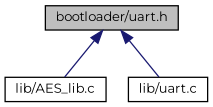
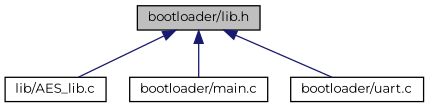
  digraph {
    fontname=Montserrat
    node [color=black fillcolor=white fontname=Montserrat fontsize=10 shape=record style=filled]
    edge [color=midnightblue dir=back fontname=Montserrat fontsize=10 labelfontname=Helvetica labelfontsize=10 style=solid]
-   n1 [fillcolor=grey75 fontcolor=black height=0.2 label="bootloader/uart.h" width=0.4]
+   n1 [fillcolor=grey75 fontcolor=black height=0.2 label="bootloader/lib.h" width=0.4]
    n2 [height=0.2 label="lib/AES_lib.c" width=0.4]
-   n4 [height=0.2 label="lib/uart.c" width=0.4]
+   n3 [height=0.2 label="bootloader/main.c" width=0.4]
+   n4 [height=0.2 label="bootloader/uart.c" width=0.4]
    n1 -> n2
+   n1 -> n3
    n1 -> n4
  }
